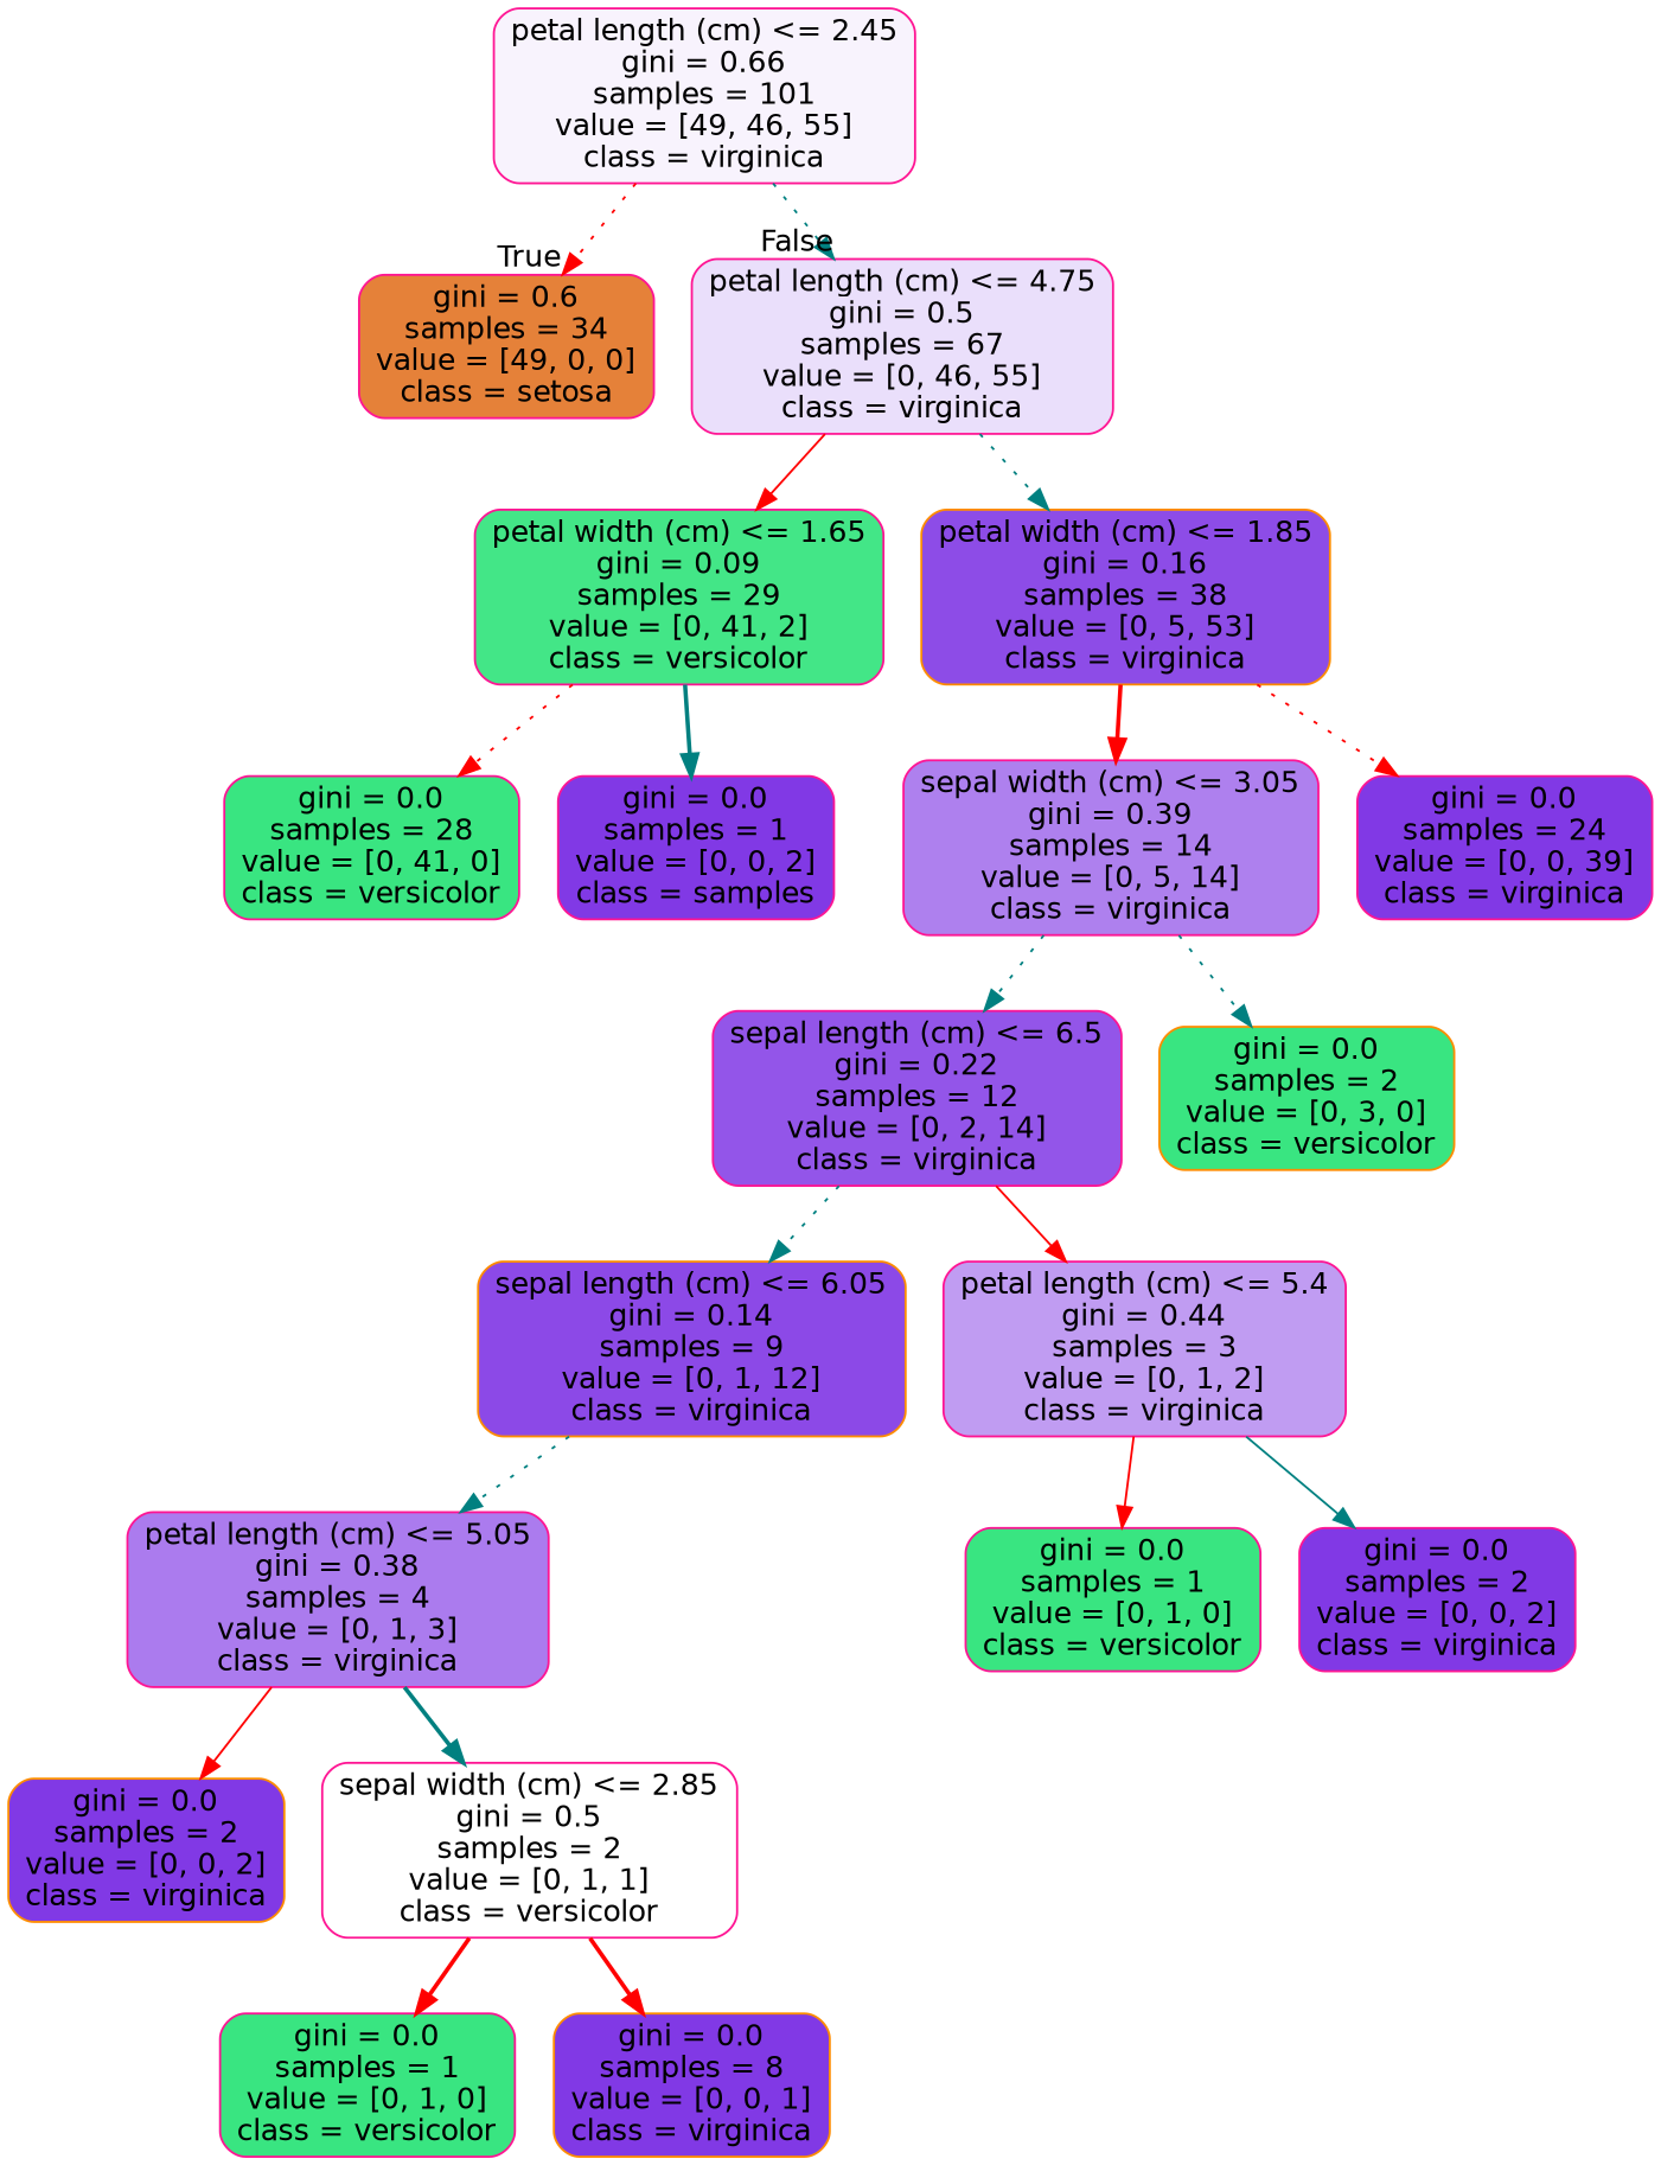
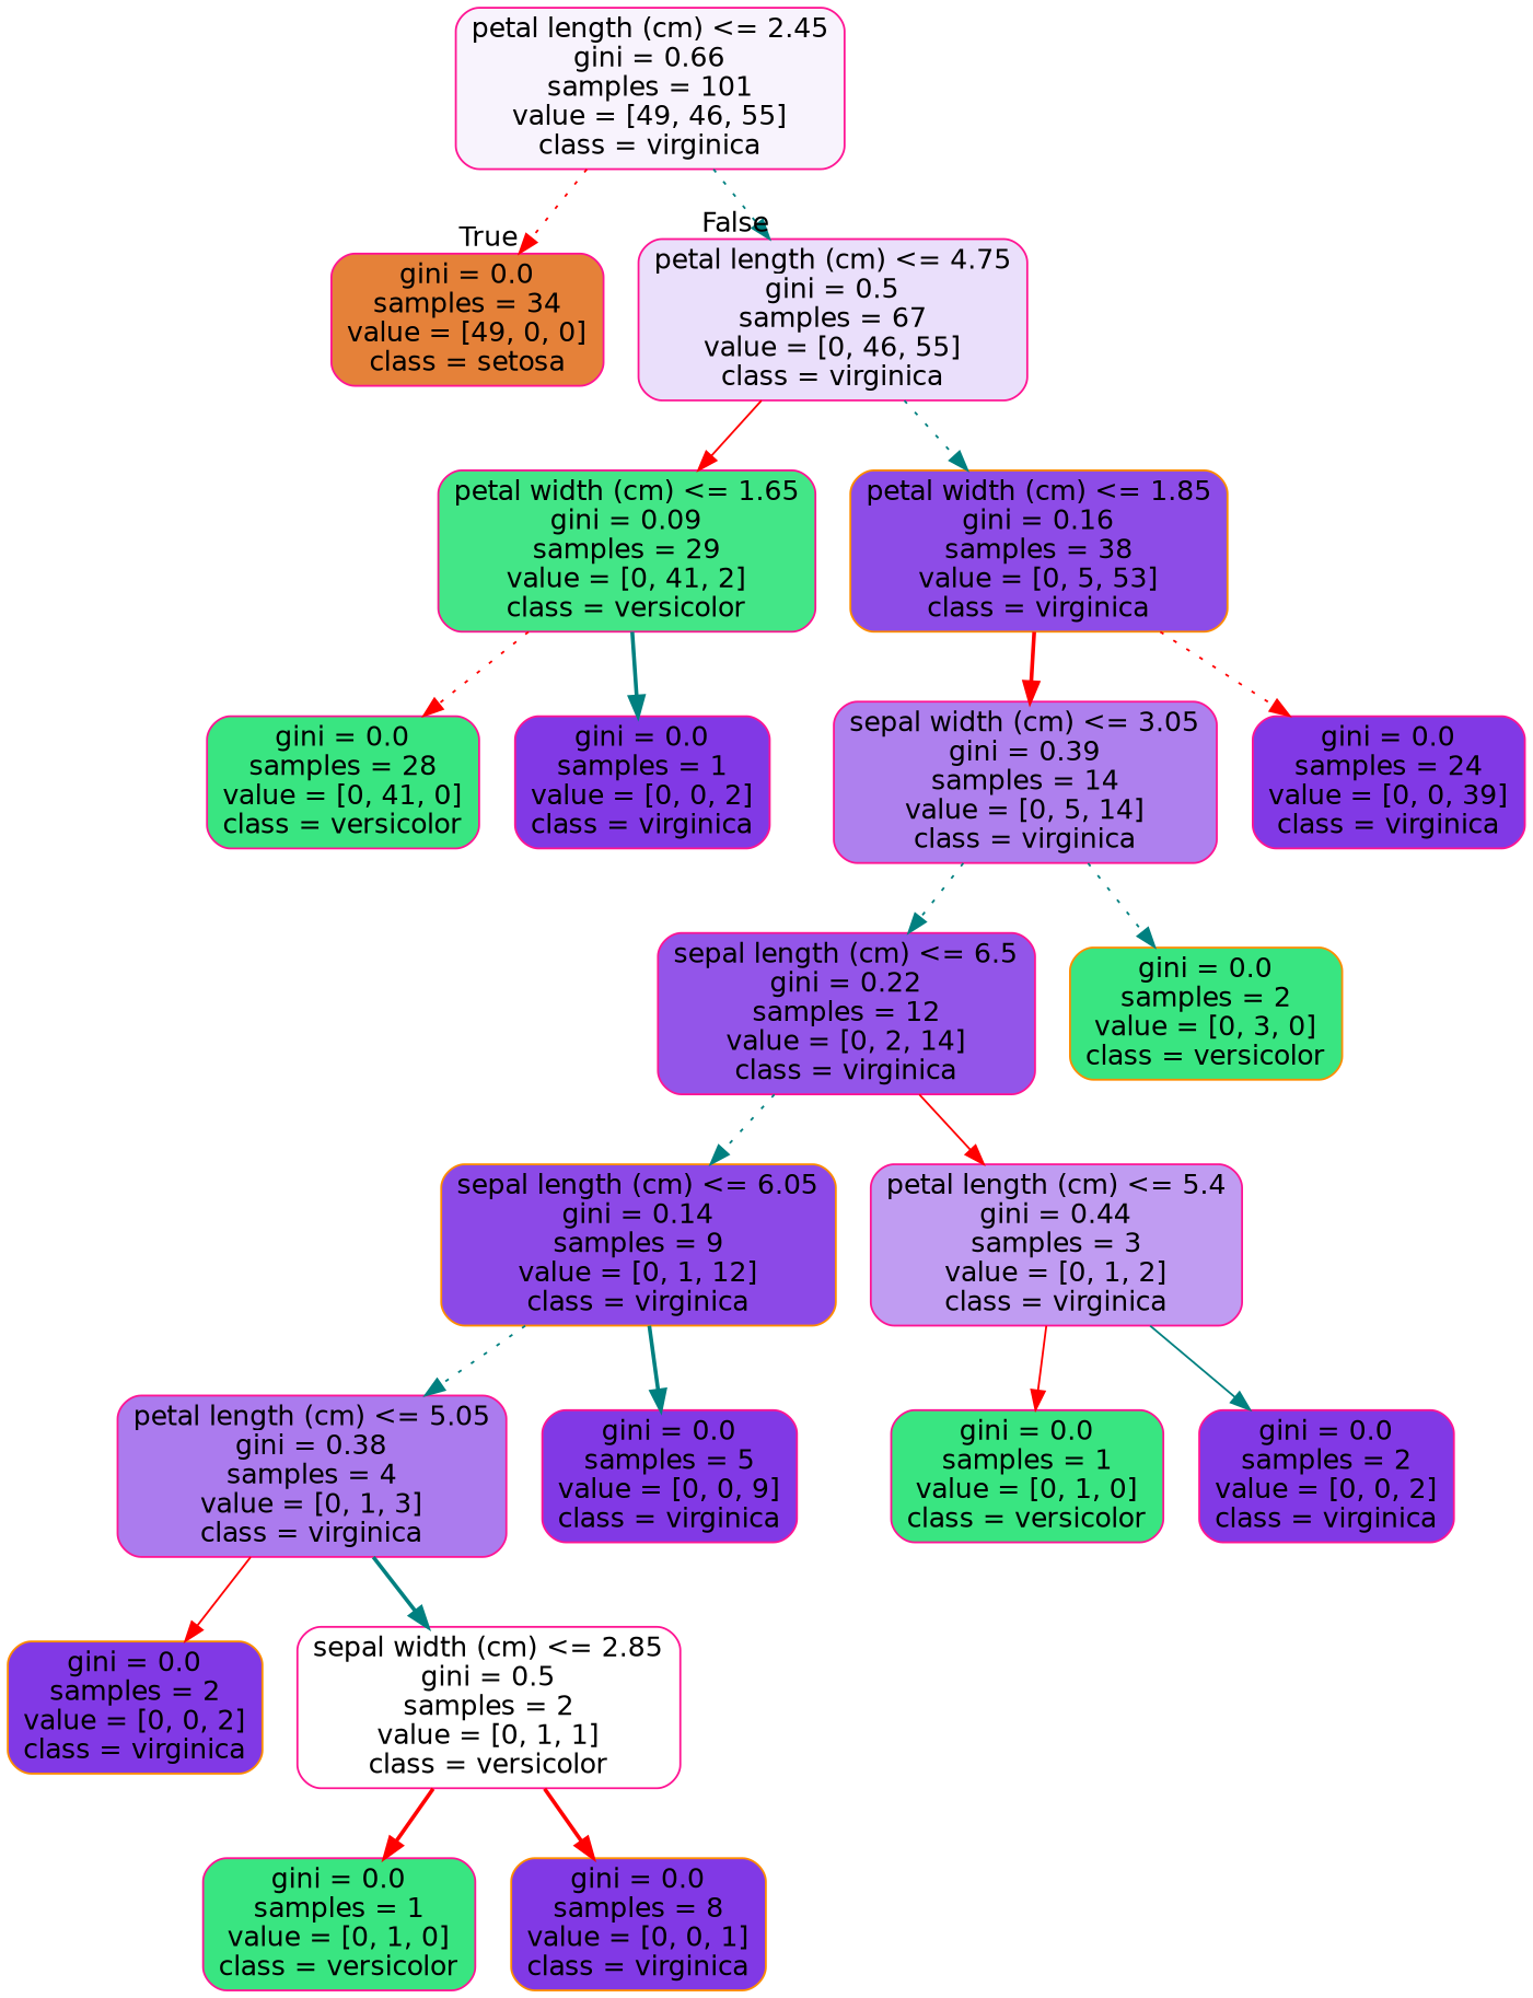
  digraph {
    node [color=deeppink fillcolor="#8139e5" fontname=helvetica shape=box style="filled, rounded"]
    edge [color=red fontname=helvetica style=dotted]
    n1 [fillcolor="#f8f3fd" label="petal length (cm) <= 2.45\ngini = 0.66\nsamples = 101\nvalue = [49, 46, 55]\nclass = virginica"]
-   n2 [fillcolor="#e58139" label="gini = 0.6\nsamples = 34\nvalue = [49, 0, 0]\nclass = setosa"]
+   n2 [fillcolor="#e58139" label="gini = 0.0\nsamples = 34\nvalue = [49, 0, 0]\nclass = setosa"]
    n3 [fillcolor="#eadffb" label="petal length (cm) <= 4.75\ngini = 0.5\nsamples = 67\nvalue = [0, 46, 55]\nclass = virginica"]
    n4 [fillcolor="#43e687" label="petal width (cm) <= 1.65\ngini = 0.09\nsamples = 29\nvalue = [0, 41, 2]\nclass = versicolor"]
    n5 [color=darkorange fillcolor="#8d4ce7" label="petal width (cm) <= 1.85\ngini = 0.16\nsamples = 38\nvalue = [0, 5, 53]\nclass = virginica"]
    n6 [fillcolor="#39e581" label="gini = 0.0\nsamples = 28\nvalue = [0, 41, 0]\nclass = versicolor"]
-   n7 [label="gini = 0.0\nsamples = 1\nvalue = [0, 0, 2]\nclass = samples"]
+   n7 [label="gini = 0.0\nsamples = 1\nvalue = [0, 0, 2]\nclass = virginica"]
    n8 [fillcolor="#ae80ee" label="sepal width (cm) <= 3.05\ngini = 0.39\nsamples = 14\nvalue = [0, 5, 14]\nclass = virginica"]
    n9 [label="gini = 0.0\nsamples = 24\nvalue = [0, 0, 39]\nclass = virginica"]
    n10 [fillcolor="#9355e9" label="sepal length (cm) <= 6.5\ngini = 0.22\nsamples = 12\nvalue = [0, 2, 14]\nclass = virginica"]
    n11 [color=darkorange fillcolor="#39e581" label="gini = 0.0\nsamples = 2\nvalue = [0, 3, 0]\nclass = versicolor"]
    n12 [color=darkorange fillcolor="#8c49e7" label="sepal length (cm) <= 6.05\ngini = 0.14\nsamples = 9\nvalue = [0, 1, 12]\nclass = virginica"]
    n13 [fillcolor="#c09cf2" label="petal length (cm) <= 5.4\ngini = 0.44\nsamples = 3\nvalue = [0, 1, 2]\nclass = virginica"]
    n14 [fillcolor="#ab7bee" label="petal length (cm) <= 5.05\ngini = 0.38\nsamples = 4\nvalue = [0, 1, 3]\nclass = virginica"]
+   n15 [label="gini = 0.0\nsamples = 5\nvalue = [0, 0, 9]\nclass = virginica"]
    n16 [fillcolor="#39e581" label="gini = 0.0\nsamples = 1\nvalue = [0, 1, 0]\nclass = versicolor"]
    n17 [label="gini = 0.0\nsamples = 2\nvalue = [0, 0, 2]\nclass = virginica"]
    n18 [color=darkorange label="gini = 0.0\nsamples = 2\nvalue = [0, 0, 2]\nclass = virginica"]
    n19 [fillcolor="#ffffff" label="sepal width (cm) <= 2.85\ngini = 0.5\nsamples = 2\nvalue = [0, 1, 1]\nclass = versicolor"]
    n20 [fillcolor="#39e581" label="gini = 0.0\nsamples = 1\nvalue = [0, 1, 0]\nclass = versicolor"]
    n21 [color=darkorange label="gini = 0.0\nsamples = 8\nvalue = [0, 0, 1]\nclass = virginica"]
    n1 -> n2 [headlabel=True labelangle=45 labeldistance=2.5]
    n1 -> n3 [color=teal headlabel=False labelangle=-45 labeldistance=2.5]
    n3 -> n4 [style=solid]
    n3 -> n5 [color=teal]
    n4 -> n6
    n4 -> n7 [color=teal style=bold]
    n5 -> n8 [style=bold]
    n5 -> n9
    n8 -> n10 [color=teal]
    n8 -> n11 [color=teal]
    n10 -> n12 [color=teal]
    n10 -> n13 [style=solid]
    n12 -> n14 [color=teal]
+   n12 -> n15 [color=teal style=bold]
    n13 -> n16 [style=solid]
    n13 -> n17 [color=teal style=solid]
    n14 -> n18 [style=solid]
    n14 -> n19 [color=teal style=bold]
    n19 -> n20 [style=bold]
    n19 -> n21 [style=bold]
  }
